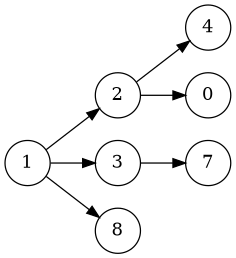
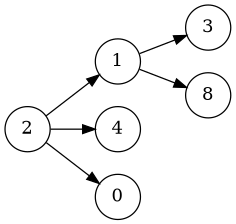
  digraph {
    fontname="DejaVu Serif"
    rankdir=LR
    node [fontname="DejaVu Serif" shape=circle]
    edge [fontname="DejaVu Serif"]
    1
    2
    3
    8
    4
    n6 [label=0]
-   7
-   1 -> 2
+   2 -> 1
    1 -> 3
    1 -> 8
    2 -> 4
    2 -> n6
-   3 -> 7
  }
